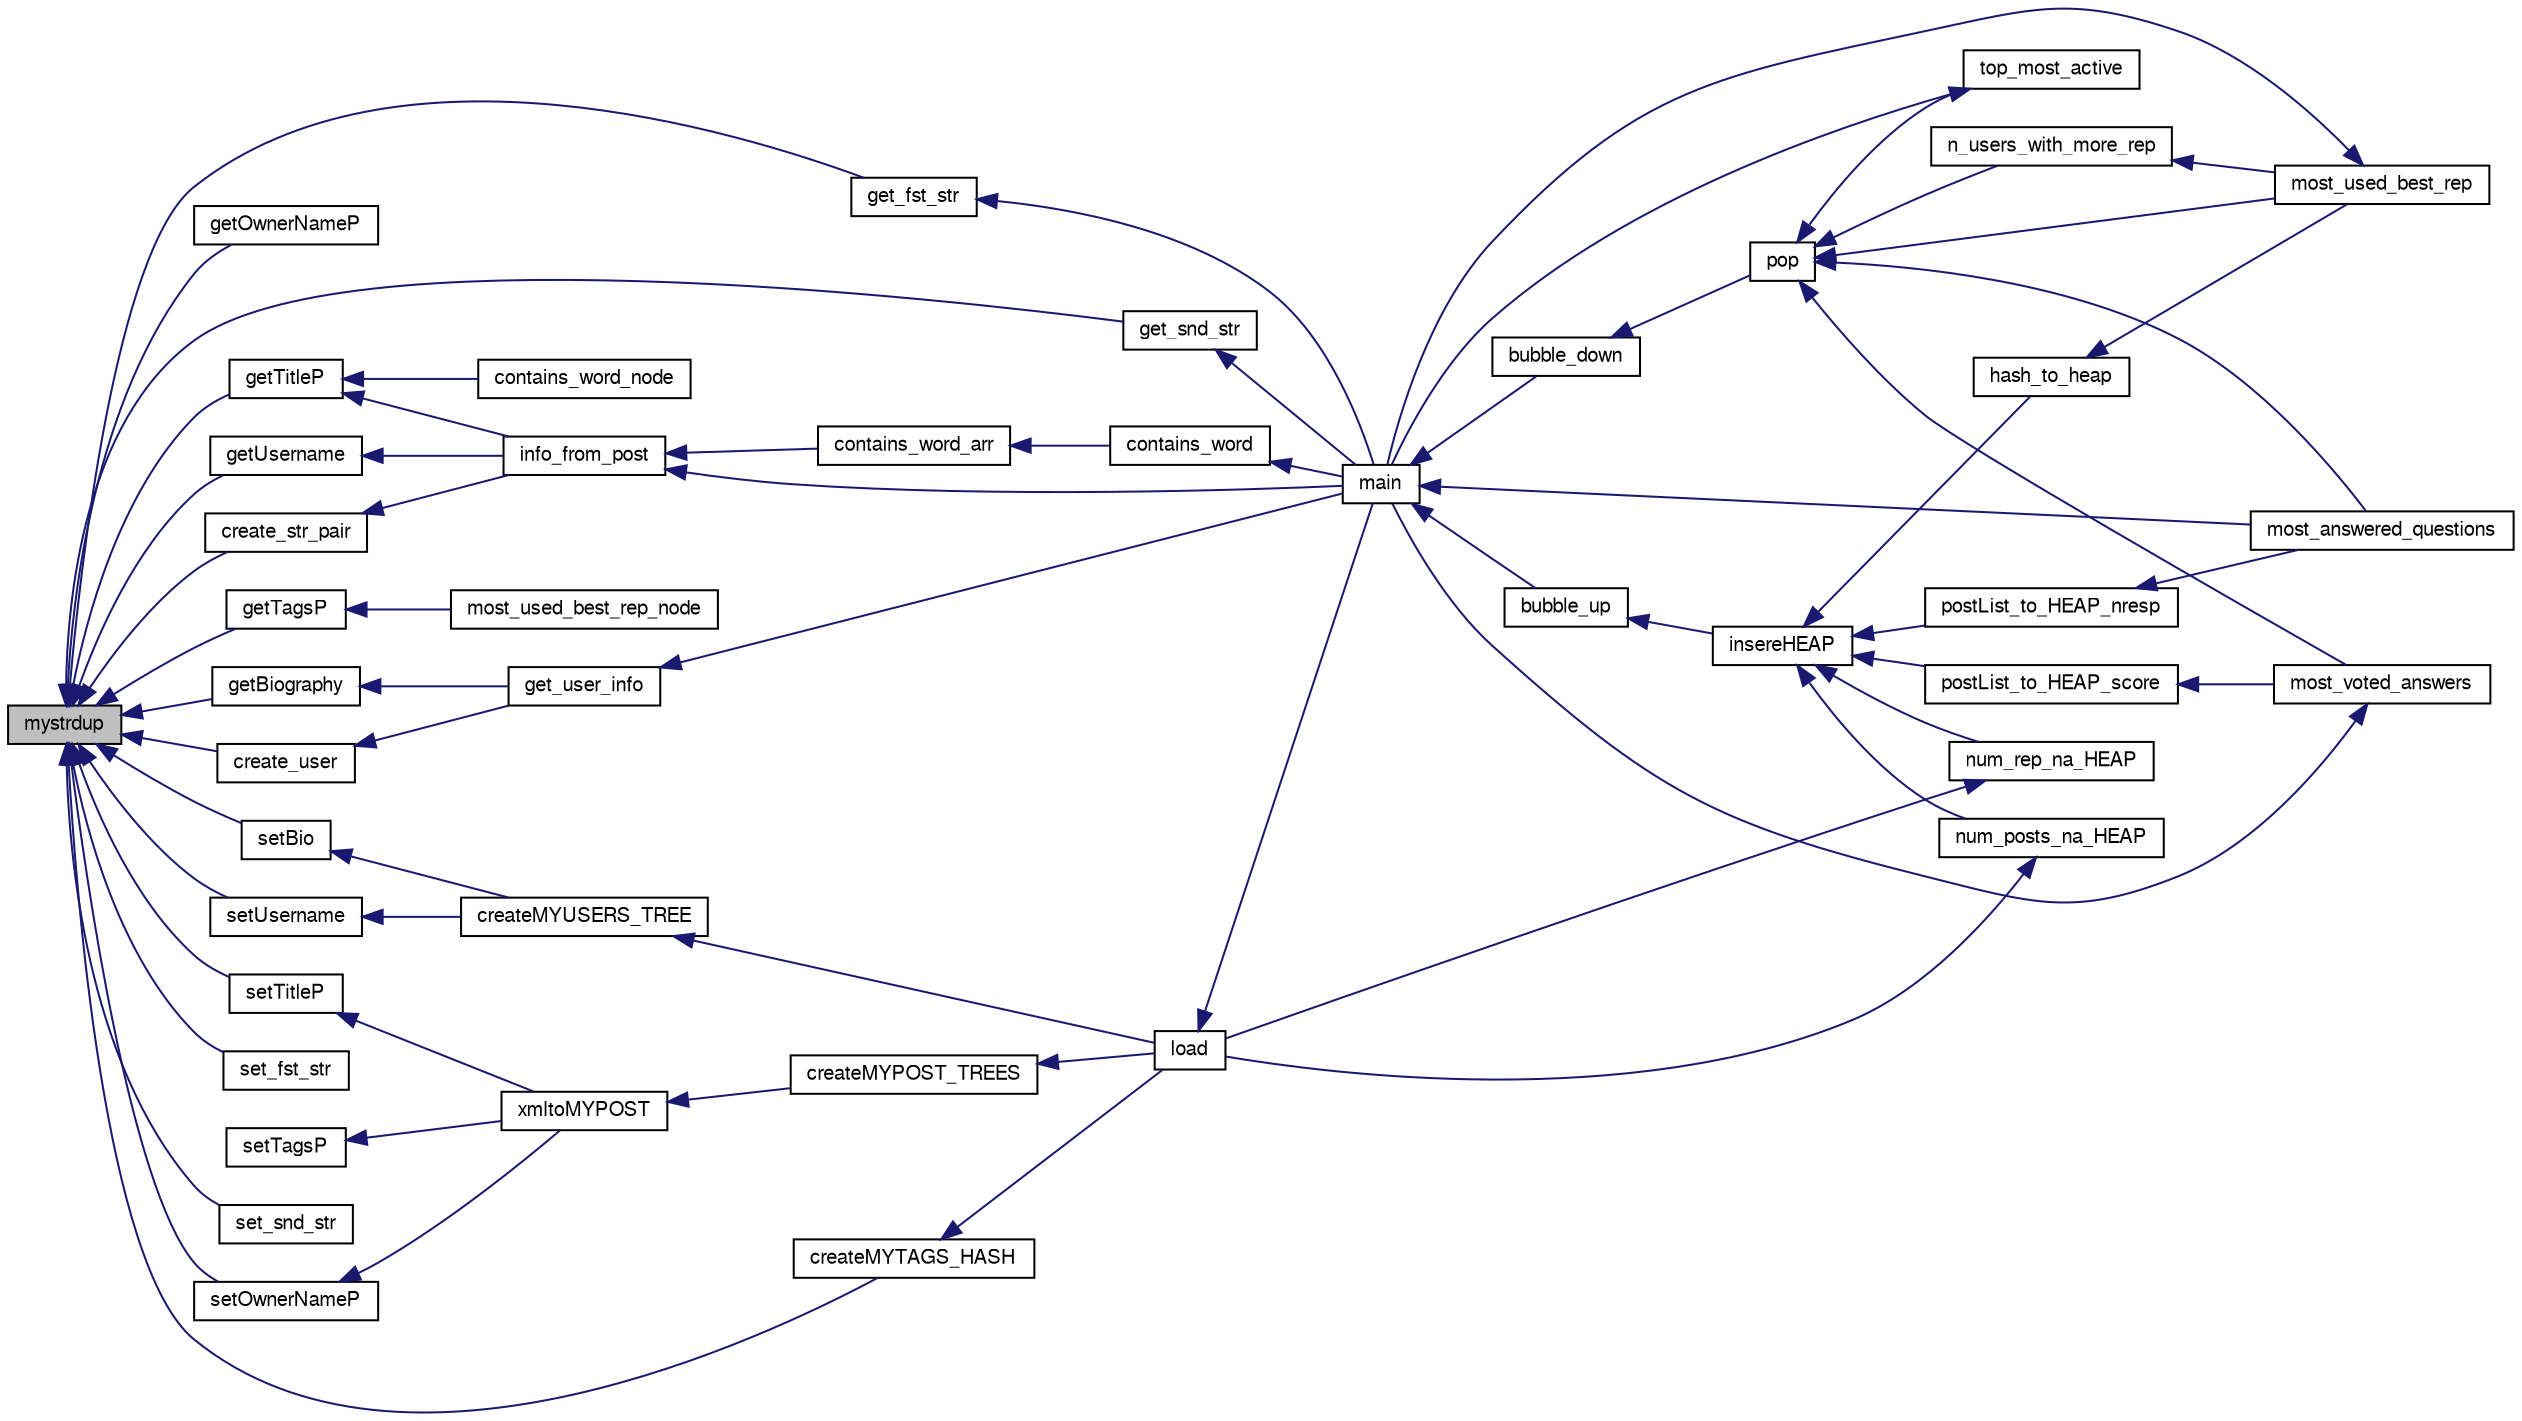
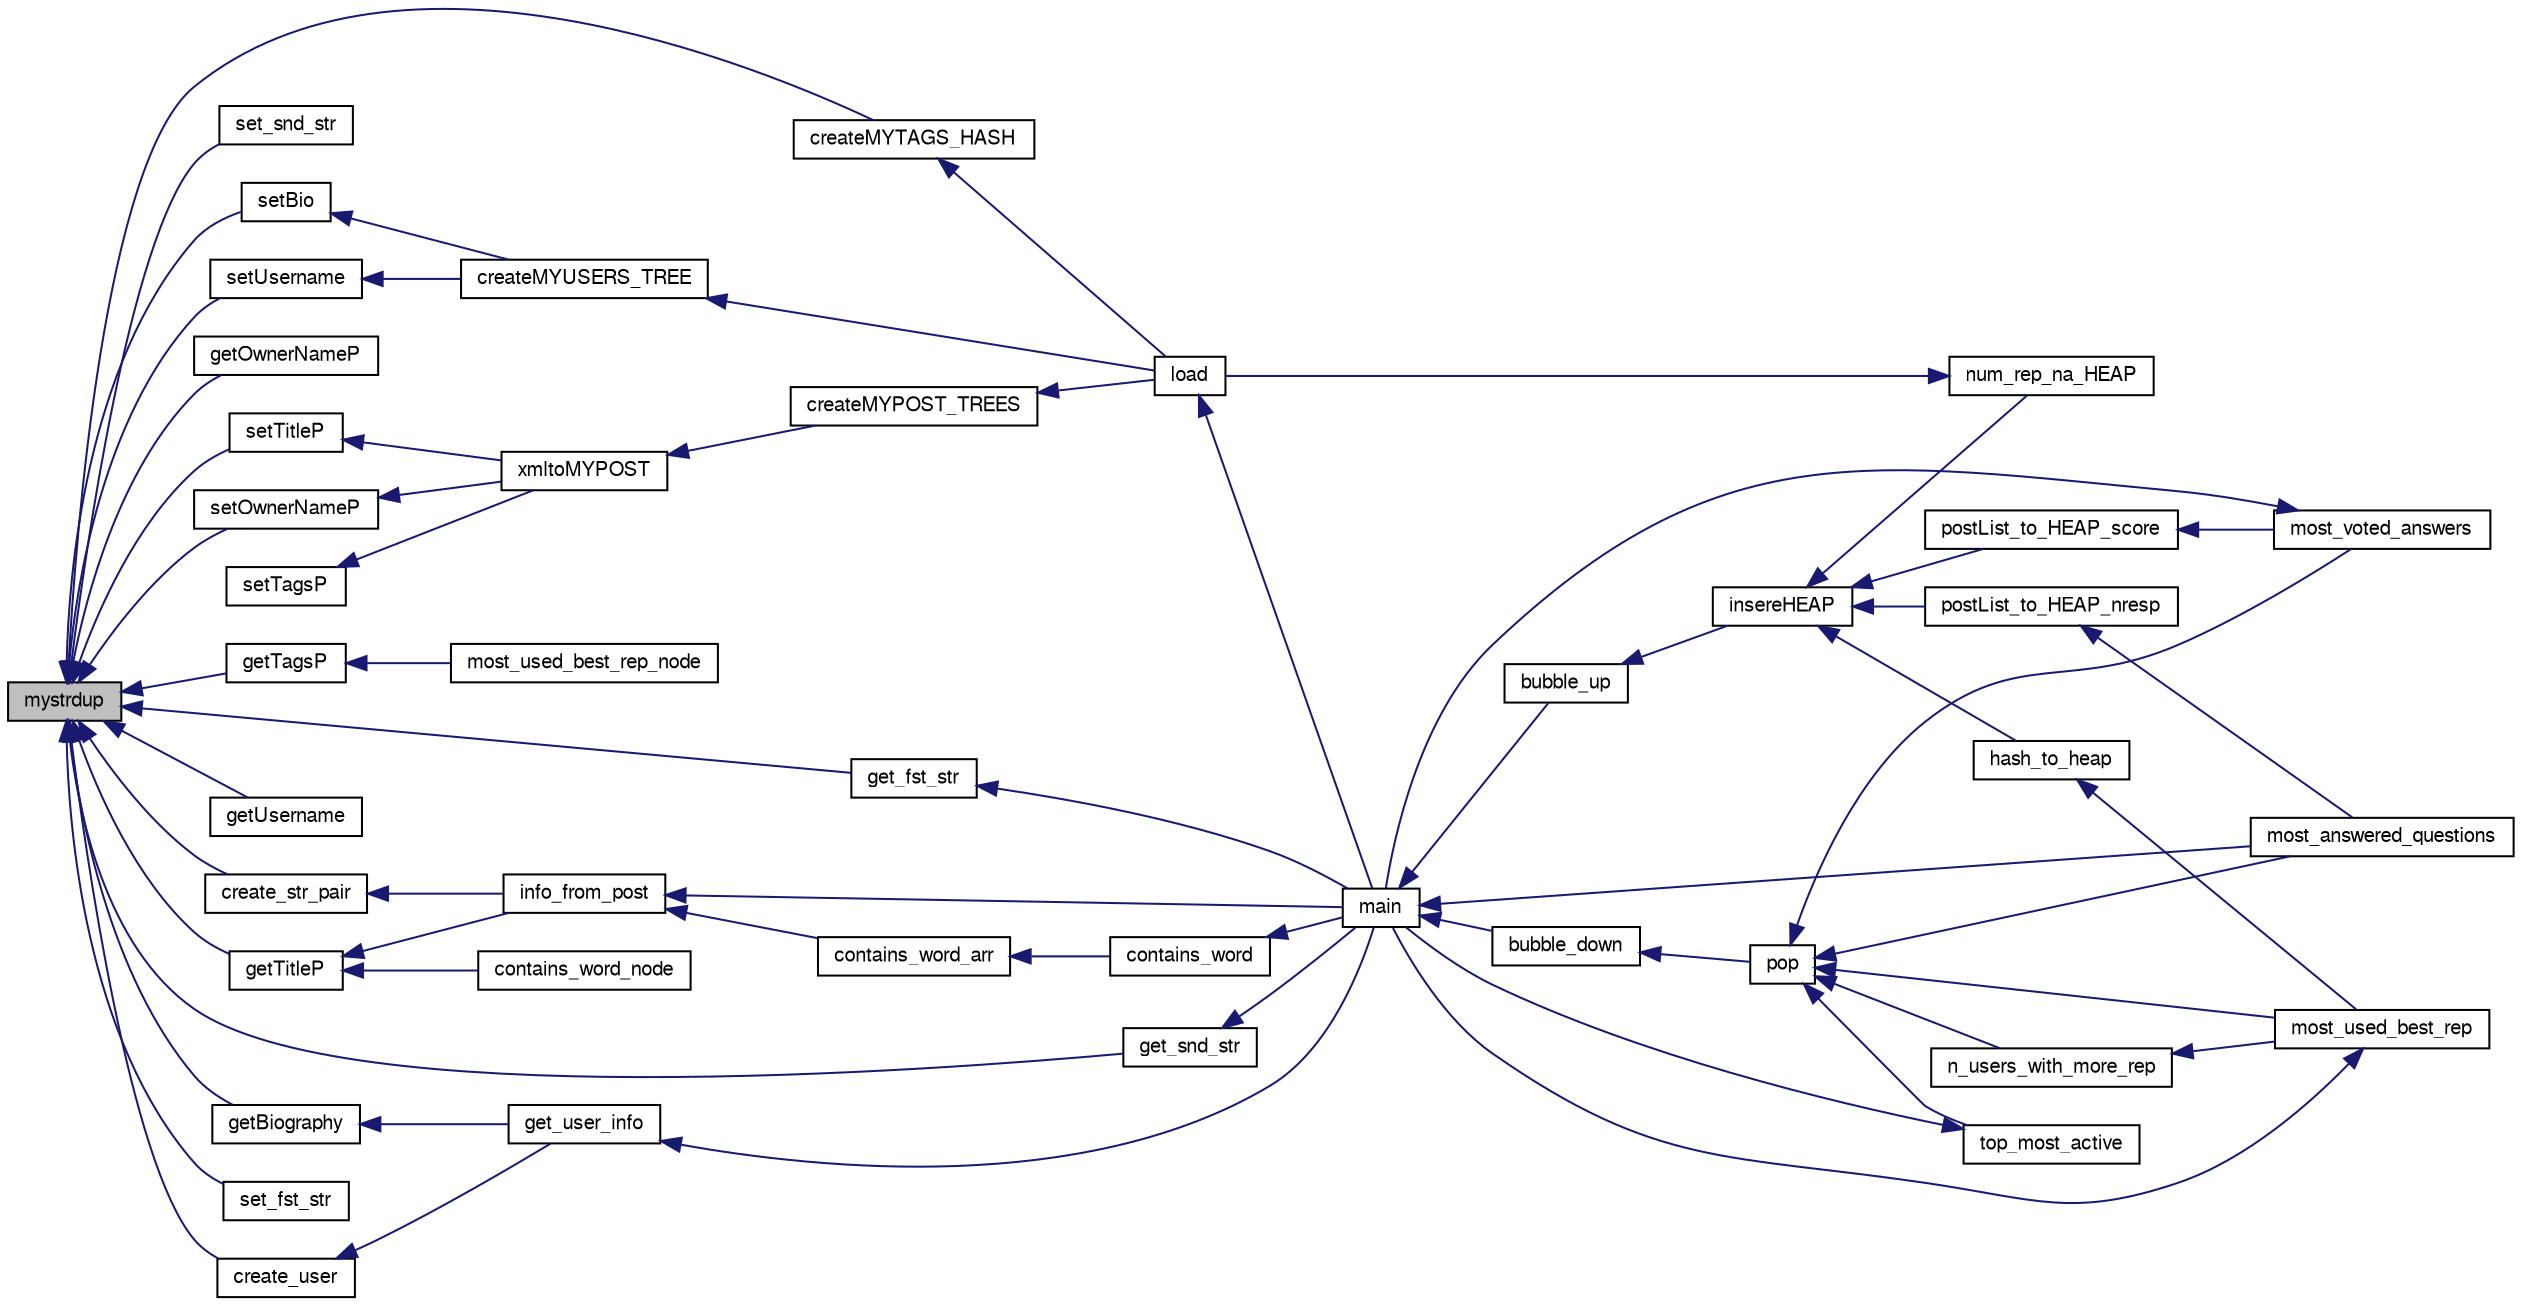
  digraph {
    rankdir=LR
    node [color=black fillcolor=white fontname=FreeSans fontsize=10 shape=record style=filled]
    edge [color=midnightblue dir=back fontname=FreeSans fontsize=10 labelfontname=FreeSans labelfontsize=10 style=solid]
    n1 [fillcolor=grey75 fontcolor=black height=0.2 label=mystrdup width=0.4]
    n2 [height=0.2 label=getOwnerNameP width=0.4]
    n3 [height=0.2 label=setOwnerNameP width=0.4]
    n4 [height=0.2 label=getTitleP width=0.4]
    n5 [height=0.2 label=setTitleP width=0.4]
    n6 [height=0.2 label=getTagsP width=0.4]
    n7 [height=0.2 label=createMYTAGS_HASH width=0.4]
    n8 [height=0.2 label=getUsername width=0.4]
    n9 [height=0.2 label=getBiography width=0.4]
    n10 [height=0.2 label=setBio width=0.4]
    n11 [height=0.2 label=setUsername width=0.4]
    n12 [height=0.2 label=create_str_pair width=0.4]
    n13 [height=0.2 label=set_fst_str width=0.4]
    n14 [height=0.2 label=set_snd_str width=0.4]
    n15 [height=0.2 label=get_fst_str width=0.4]
    n16 [height=0.2 label=get_snd_str width=0.4]
    n17 [height=0.2 label=create_user width=0.4]
    n18 [height=0.2 label=xmltoMYPOST width=0.4]
    n19 [height=0.2 label=info_from_post width=0.4]
    n20 [height=0.2 label=contains_word_node width=0.4]
    n21 [height=0.2 label=most_used_best_rep_node width=0.4]
    n22 [height=0.2 label=setTagsP width=0.4]
    n23 [height=0.2 label=load width=0.4]
    n24 [height=0.2 label=get_user_info width=0.4]
    n25 [height=0.2 label=createMYUSERS_TREE width=0.4]
    n26 [height=0.2 label=main width=0.4]
    n27 [height=0.2 label=createMYPOST_TREES width=0.4]
    n28 [height=0.2 label=bubble_up width=0.4]
    n29 [height=0.2 label=bubble_down width=0.4]
    n30 [height=0.2 label=most_answered_questions width=0.4]
    n31 [height=0.2 label=insereHEAP width=0.4]
    n32 [height=0.2 label=pop width=0.4]
-   n33 [height=0.2 label=num_posts_na_HEAP width=0.4]
    n34 [height=0.2 label=num_rep_na_HEAP width=0.4]
    n35 [height=0.2 label=postList_to_HEAP_score width=0.4]
    n36 [height=0.2 label=postList_to_HEAP_nresp width=0.4]
    n37 [height=0.2 label=hash_to_heap width=0.4]
    n38 [height=0.2 label=most_voted_answers width=0.4]
    n39 [height=0.2 label=most_used_best_rep width=0.4]
    n40 [height=0.2 label=top_most_active width=0.4]
    n41 [height=0.2 label=n_users_with_more_rep width=0.4]
    n42 [height=0.2 label=contains_word_arr width=0.4]
    n43 [height=0.2 label=contains_word width=0.4]
    n1 -> n2
    n1 -> n3
    n1 -> n4
    n1 -> n5
    n1 -> n6
    n1 -> n7
    n1 -> n8
    n1 -> n9
    n1 -> n10
    n1 -> n11
    n1 -> n12
    n1 -> n13
    n1 -> n14
    n1 -> n15
    n1 -> n16
    n1 -> n17
    n3 -> n18
    n4 -> n19
    n4 -> n20
    n5 -> n18
    n6 -> n21
    n7 -> n23
-   n8 -> n19
    n9 -> n24
    n10 -> n25
    n11 -> n25
    n12 -> n19
    n15 -> n26
    n16 -> n26
    n17 -> n24
    n18 -> n27
    n19 -> n26
    n19 -> n42
    n22 -> n18
    n23 -> n26
    n24 -> n26
    n25 -> n23
    n26 -> n28
    n26 -> n29
    n26 -> n30
    n27 -> n23
    n28 -> n31
    n29 -> n32
-   n31 -> n33
    n31 -> n34
    n31 -> n35
    n31 -> n36
    n31 -> n37
    n32 -> n30
    n32 -> n38
    n32 -> n39
    n32 -> n40
    n32 -> n41
-   n33 -> n23
    n34 -> n23
    n35 -> n38
    n36 -> n30
    n37 -> n39
    n38 -> n26
    n39 -> n26
    n40 -> n26
    n41 -> n39
    n42 -> n43
    n43 -> n26
  }
